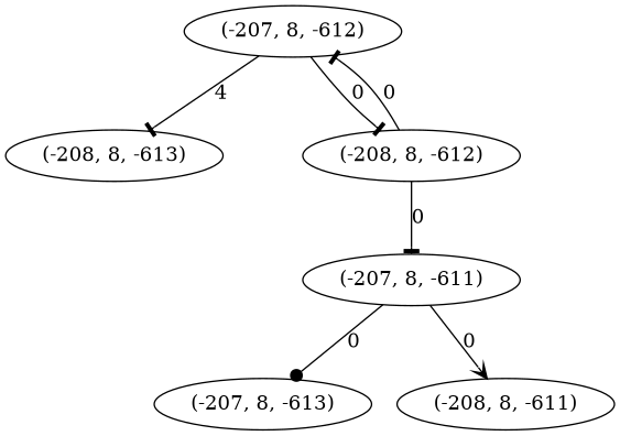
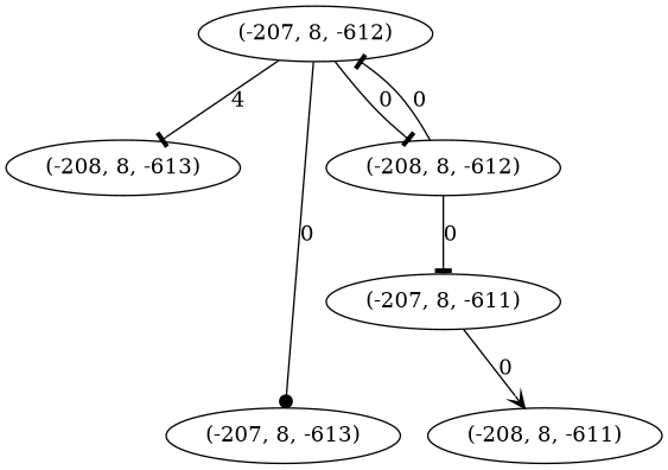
  digraph {
    edge [arrowhead=tee]
    n1 [label="(-208, 8, -613)"]
    n2 [label="(-207, 8, -612)"]
    n3 [label="(-207, 8, -613)"]
    n4 [label="(-208, 8, -612)"]
    n5 [label="(-207, 8, -611)"]
    n6 [label="(-208, 8, -611)"]
    n2 -> n1 [label=4]
-   n5 -> n3 [arrowhead=dot label=0]
+   n2 -> n3 [arrowhead=dot label=0]
    n2 -> n4 [label=0]
    n4 -> n2 [label=0]
    n4 -> n5 [label=0]
    n5 -> n6 [arrowhead=vee label=0]
  }
